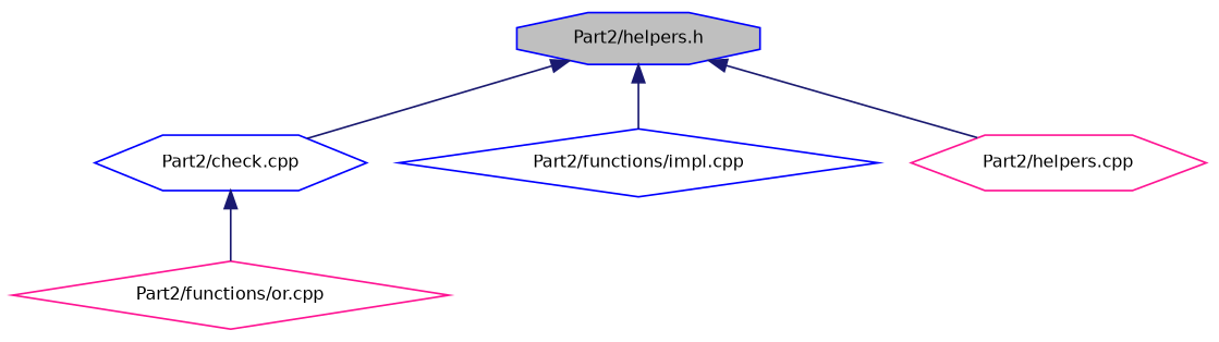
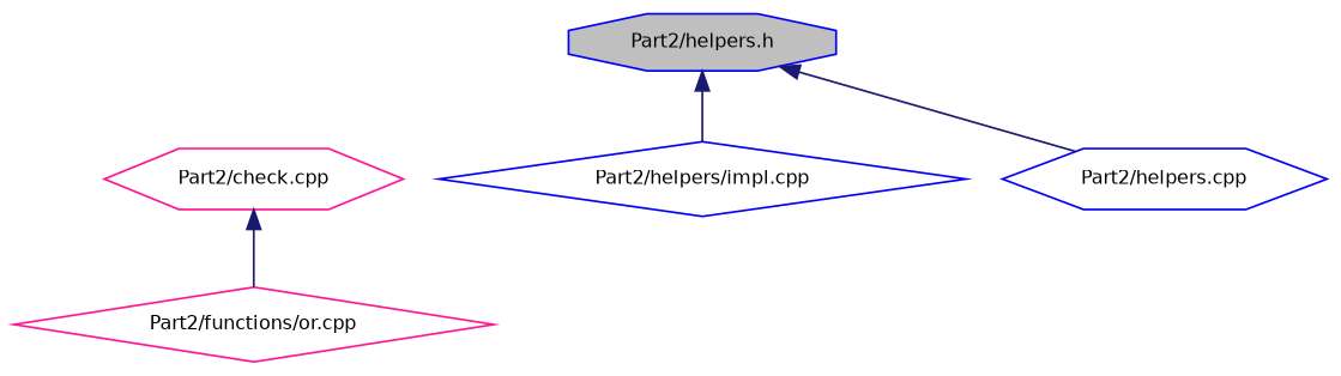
  digraph {
    node [color=blue fillcolor=white fontname=Helvetica fontsize=10 shape=hexagon style=filled]
    edge [color=midnightblue dir=back fontname=Helvetica fontsize=10 labelfontname=Helvetica labelfontsize=10 style=solid]
    n1 [fillcolor=grey75 fontcolor=black height=0.2 label="Part2/helpers.h" shape=octagon width=0.4]
-   n2 [height=0.2 label="Part2/check.cpp" width=0.4]
-   n3 [height=0.2 label="Part2/functions/impl.cpp" shape=diamond width=0.4]
-   n4 [color=deeppink height=0.2 label="Part2/helpers.cpp" width=0.4]
+   n2 [color=deeppink height=0.2 label="Part2/check.cpp" width=0.4]
+   n3 [height=0.2 label="Part2/helpers/impl.cpp" shape=diamond width=0.4]
+   n4 [height=0.2 label="Part2/helpers.cpp" width=0.4]
    n5 [color=deeppink height=0.2 label="Part2/functions/or.cpp" shape=diamond width=0.4]
-   n1 -> n2
    n1 -> n3
    n1 -> n4
    n2 -> n5
  }
